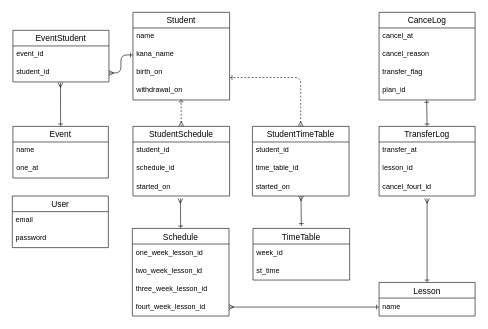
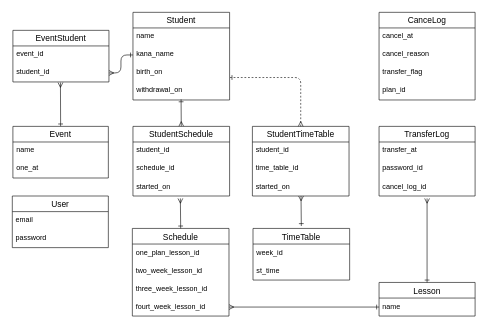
  <mxCell id="0" />
  <mxCell id="1" parent="0" />
  <mxCell id="2" value="User" style="swimlane;fontStyle=0;childLayout=stackLayout;horizontal=1;startSize=26;horizontalStack=0;resizeParent=1;resizeParentMax=0;resizeLast=0;collapsible=1;marginBottom=0;align=center;fontSize=14;" parent="1" vertex="1"><mxGeometry x="20" y="326" width="160" height="86" as="geometry" /></mxCell>
  <mxCell id="3" value="email" style="text;strokeColor=none;fillColor=none;spacingLeft=4;spacingRight=4;overflow=hidden;rotatable=0;points=[[0,0.5],[1,0.5]];portConstraint=eastwest;fontSize=12;" parent="2" vertex="1"><mxGeometry y="26" width="160" height="30" as="geometry" /></mxCell>
  <mxCell id="4" value="password" style="text;strokeColor=none;fillColor=none;spacingLeft=4;spacingRight=4;overflow=hidden;rotatable=0;points=[[0,0.5],[1,0.5]];portConstraint=eastwest;fontSize=12;" parent="2" vertex="1"><mxGeometry y="56" width="160" height="30" as="geometry" /></mxCell>
  <mxCell id="5" value="Student" style="swimlane;fontStyle=0;childLayout=stackLayout;horizontal=1;startSize=26;horizontalStack=0;resizeParent=1;resizeParentMax=0;resizeLast=0;collapsible=1;marginBottom=0;align=center;fontSize=14;" parent="1" vertex="1"><mxGeometry x="221" y="20" width="161" height="146" as="geometry" /></mxCell>
  <mxCell id="6" value="name" style="text;strokeColor=none;fillColor=none;spacingLeft=4;spacingRight=4;overflow=hidden;rotatable=0;points=[[0,0.5],[1,0.5]];portConstraint=eastwest;fontSize=12;" parent="5" vertex="1"><mxGeometry y="26" width="161" height="30" as="geometry" /></mxCell>
  <mxCell id="7" value="kana_name" style="text;strokeColor=none;fillColor=none;spacingLeft=4;spacingRight=4;overflow=hidden;rotatable=0;points=[[0,0.5],[1,0.5]];portConstraint=eastwest;fontSize=12;" parent="5" vertex="1"><mxGeometry y="56" width="161" height="30" as="geometry" /></mxCell>
  <mxCell id="8" value="birth_on" style="text;strokeColor=none;fillColor=none;spacingLeft=4;spacingRight=4;overflow=hidden;rotatable=0;points=[[0,0.5],[1,0.5]];portConstraint=eastwest;fontSize=12;" parent="5" vertex="1"><mxGeometry y="86" width="161" height="30" as="geometry" /></mxCell>
  <mxCell id="9" value="withdrawal_on" style="text;strokeColor=none;fillColor=none;spacingLeft=4;spacingRight=4;overflow=hidden;rotatable=0;points=[[0,0.5],[1,0.5]];portConstraint=eastwest;fontSize=12;" parent="5" vertex="1"><mxGeometry y="116" width="161" height="30" as="geometry" /></mxCell>
- <mxCell id="10" style="edgeStyle=none;html=1;startArrow=ERmany;startFill=0;endArrow=ERone;endFill=0;exitX=0.5;exitY=0;exitDx=0;exitDy=0;entryX=0.498;entryY=0.967;entryDx=0;entryDy=0;entryPerimeter=0;dashed=1;" parent="1" source="40" target="9" edge="1"><mxGeometry relative="1" as="geometry"><mxPoint x="302" y="170" as="targetPoint" /><mxPoint x="300.5" y="190" as="sourcePoint" /></mxGeometry></mxCell>
+ <mxCell id="10" style="edgeStyle=none;html=1;startArrow=ERmany;startFill=0;endArrow=ERone;endFill=0;exitX=0.5;exitY=0;exitDx=0;exitDy=0;entryX=0.498;entryY=0.967;entryDx=0;entryDy=0;entryPerimeter=0;" parent="1" source="40" target="9" edge="1"><mxGeometry relative="1" as="geometry"><mxPoint x="302" y="170" as="targetPoint" /><mxPoint x="300.5" y="190" as="sourcePoint" /></mxGeometry></mxCell>
  <mxCell id="11" value="CanceLog" style="swimlane;fontStyle=0;childLayout=stackLayout;horizontal=1;startSize=26;horizontalStack=0;resizeParent=1;resizeParentMax=0;resizeLast=0;collapsible=1;marginBottom=0;align=center;fontSize=14;" parent="1" vertex="1"><mxGeometry x="631" y="20" width="160" height="146" as="geometry" /></mxCell>
  <mxCell id="12" value="cancel_at" style="text;strokeColor=none;fillColor=none;spacingLeft=4;spacingRight=4;overflow=hidden;rotatable=0;points=[[0,0.5],[1,0.5]];portConstraint=eastwest;fontSize=12;" parent="11" vertex="1"><mxGeometry y="26" width="160" height="30" as="geometry" /></mxCell>
  <mxCell id="13" value="cancel_reason" style="text;strokeColor=none;fillColor=none;spacingLeft=4;spacingRight=4;overflow=hidden;rotatable=0;points=[[0,0.5],[1,0.5]];portConstraint=eastwest;fontSize=12;" parent="11" vertex="1"><mxGeometry y="56" width="160" height="30" as="geometry" /></mxCell>
  <mxCell id="14" value="transfer_flag" style="text;strokeColor=none;fillColor=none;spacingLeft=4;spacingRight=4;overflow=hidden;rotatable=0;points=[[0,0.5],[1,0.5]];portConstraint=eastwest;fontSize=12;" parent="11" vertex="1"><mxGeometry y="86" width="160" height="30" as="geometry" /></mxCell>
  <mxCell id="15" value="plan_id" style="text;strokeColor=none;fillColor=none;spacingLeft=4;spacingRight=4;overflow=hidden;rotatable=0;points=[[0,0.5],[1,0.5]];portConstraint=eastwest;fontSize=12;" parent="11" vertex="1"><mxGeometry y="116" width="160" height="30" as="geometry" /></mxCell>
  <mxCell id="16" style="edgeStyle=none;html=1;exitX=0.5;exitY=0;exitDx=0;exitDy=0;endArrow=ERmany;endFill=0;entryX=0.495;entryY=1.033;entryDx=0;entryDy=0;entryPerimeter=0;startArrow=ERone;startFill=0;" parent="1" source="17" target="22" edge="1"><mxGeometry relative="1" as="geometry"><mxPoint x="101" y="140" as="targetPoint" /></mxGeometry></mxCell>
  <mxCell id="17" value="Event" style="swimlane;fontStyle=0;childLayout=stackLayout;horizontal=1;startSize=26;horizontalStack=0;resizeParent=1;resizeParentMax=0;resizeLast=0;collapsible=1;marginBottom=0;align=center;fontSize=14;" parent="1" vertex="1"><mxGeometry x="21" y="210" width="159" height="86" as="geometry" /></mxCell>
  <mxCell id="18" value="name" style="text;strokeColor=none;fillColor=none;spacingLeft=4;spacingRight=4;overflow=hidden;rotatable=0;points=[[0,0.5],[1,0.5]];portConstraint=eastwest;fontSize=12;" parent="17" vertex="1"><mxGeometry y="26" width="159" height="30" as="geometry" /></mxCell>
  <mxCell id="19" value="one_at" style="text;strokeColor=none;fillColor=none;spacingLeft=4;spacingRight=4;overflow=hidden;rotatable=0;points=[[0,0.5],[1,0.5]];portConstraint=eastwest;fontSize=12;" parent="17" vertex="1"><mxGeometry y="56" width="159" height="30" as="geometry" /></mxCell>
  <mxCell id="20" value="EventStudent" style="swimlane;fontStyle=0;childLayout=stackLayout;horizontal=1;startSize=26;horizontalStack=0;resizeParent=1;resizeParentMax=0;resizeLast=0;collapsible=1;marginBottom=0;align=center;fontSize=14;" parent="1" vertex="1"><mxGeometry x="21" y="50" width="160" height="86" as="geometry" /></mxCell>
  <mxCell id="21" value="event_id" style="text;strokeColor=none;fillColor=none;spacingLeft=4;spacingRight=4;overflow=hidden;rotatable=0;points=[[0,0.5],[1,0.5]];portConstraint=eastwest;fontSize=12;" parent="20" vertex="1"><mxGeometry y="26" width="160" height="30" as="geometry" /></mxCell>
  <mxCell id="22" value="student_id" style="text;strokeColor=none;fillColor=none;spacingLeft=4;spacingRight=4;overflow=hidden;rotatable=0;points=[[0,0.5],[1,0.5]];portConstraint=eastwest;fontSize=12;" parent="20" vertex="1"><mxGeometry y="56" width="160" height="30" as="geometry" /></mxCell>
  <mxCell id="23" style="edgeStyle=orthogonalEdgeStyle;html=1;exitX=0;exitY=0.5;exitDx=0;exitDy=0;startArrow=ERone;startFill=0;endArrow=ERmany;endFill=0;" parent="1" source="7" target="22" edge="1"><mxGeometry relative="1" as="geometry" /></mxCell>
- <mxCell id="24" style="edgeStyle=none;html=1;exitX=0.5;exitY=0;exitDx=0;exitDy=0;endArrow=ERone;endFill=0;startArrow=ERone;startFill=0;entryX=0.496;entryY=0.996;entryDx=0;entryDy=0;entryPerimeter=0;" parent="1" source="25" target="15" edge="1"><mxGeometry relative="1" as="geometry"><mxPoint x="500" y="370" as="targetPoint" /></mxGeometry></mxCell>
  <mxCell id="25" value="TransferLog" style="swimlane;fontStyle=0;childLayout=stackLayout;horizontal=1;startSize=26;horizontalStack=0;resizeParent=1;resizeParentMax=0;resizeLast=0;collapsible=1;marginBottom=0;align=center;fontSize=14;" parent="1" vertex="1"><mxGeometry x="631" y="210" width="160" height="116" as="geometry" /></mxCell>
  <mxCell id="26" value="transfer_at" style="text;strokeColor=none;fillColor=none;spacingLeft=4;spacingRight=4;overflow=hidden;rotatable=0;points=[[0,0.5],[1,0.5]];portConstraint=eastwest;fontSize=12;" parent="25" vertex="1"><mxGeometry y="26" width="160" height="30" as="geometry" /></mxCell>
- <mxCell id="27" value="lesson_id" style="text;strokeColor=none;fillColor=none;spacingLeft=4;spacingRight=4;overflow=hidden;rotatable=0;points=[[0,0.5],[1,0.5]];portConstraint=eastwest;fontSize=12;" parent="25" vertex="1"><mxGeometry y="56" width="160" height="30" as="geometry" /></mxCell>
- <mxCell id="28" value="cancel_fourt_id" style="text;strokeColor=none;fillColor=none;spacingLeft=4;spacingRight=4;overflow=hidden;rotatable=0;points=[[0,0.5],[1,0.5]];portConstraint=eastwest;fontSize=12;" parent="25" vertex="1"><mxGeometry y="86" width="160" height="30" as="geometry" /></mxCell>
+ <mxCell id="27" value="password_id" style="text;strokeColor=none;fillColor=none;spacingLeft=4;spacingRight=4;overflow=hidden;rotatable=0;points=[[0,0.5],[1,0.5]];portConstraint=eastwest;fontSize=12;" parent="25" vertex="1"><mxGeometry y="56" width="160" height="30" as="geometry" /></mxCell>
+ <mxCell id="28" value="cancel_log_id" style="text;strokeColor=none;fillColor=none;spacingLeft=4;spacingRight=4;overflow=hidden;rotatable=0;points=[[0,0.5],[1,0.5]];portConstraint=eastwest;fontSize=12;" parent="25" vertex="1"><mxGeometry y="86" width="160" height="30" as="geometry" /></mxCell>
  <mxCell id="29" value="Lesson" style="swimlane;fontStyle=0;childLayout=stackLayout;horizontal=1;startSize=26;horizontalStack=0;resizeParent=1;resizeParentMax=0;resizeLast=0;collapsible=1;marginBottom=0;align=center;fontSize=14;" parent="1" vertex="1"><mxGeometry x="631" y="470" width="160" height="56" as="geometry" /></mxCell>
  <mxCell id="30" value="name" style="text;strokeColor=none;fillColor=none;spacingLeft=4;spacingRight=4;overflow=hidden;rotatable=0;points=[[0,0.5],[1,0.5]];portConstraint=eastwest;fontSize=12;" parent="29" vertex="1"><mxGeometry y="26" width="160" height="30" as="geometry" /></mxCell>
  <mxCell id="31" style="edgeStyle=none;html=1;endArrow=ERone;endFill=0;startArrow=ERmany;startFill=0;entryX=0.5;entryY=0;entryDx=0;entryDy=0;" parent="1" target="29" edge="1"><mxGeometry relative="1" as="geometry"><mxPoint x="501.46" y="704" as="targetPoint" /><mxPoint x="711" y="330" as="sourcePoint" /></mxGeometry></mxCell>
  <mxCell id="32" value="Schedule" style="swimlane;fontStyle=0;childLayout=stackLayout;horizontal=1;startSize=26;horizontalStack=0;resizeParent=1;resizeParentMax=0;resizeLast=0;collapsible=1;marginBottom=0;align=center;fontSize=14;" parent="1" vertex="1"><mxGeometry x="220" y="380" width="161" height="146" as="geometry" /></mxCell>
- <mxCell id="33" value="one_week_lesson_id" style="text;strokeColor=none;fillColor=none;spacingLeft=4;spacingRight=4;overflow=hidden;rotatable=0;points=[[0,0.5],[1,0.5]];portConstraint=eastwest;fontSize=12;" parent="32" vertex="1"><mxGeometry y="26" width="161" height="30" as="geometry" /></mxCell>
+ <mxCell id="33" value="one_plan_lesson_id" style="text;strokeColor=none;fillColor=none;spacingLeft=4;spacingRight=4;overflow=hidden;rotatable=0;points=[[0,0.5],[1,0.5]];portConstraint=eastwest;fontSize=12;" parent="32" vertex="1"><mxGeometry y="26" width="161" height="30" as="geometry" /></mxCell>
  <mxCell id="34" value="two_week_lesson_id" style="text;strokeColor=none;fillColor=none;spacingLeft=4;spacingRight=4;overflow=hidden;rotatable=0;points=[[0,0.5],[1,0.5]];portConstraint=eastwest;fontSize=12;" parent="32" vertex="1"><mxGeometry y="56" width="161" height="30" as="geometry" /></mxCell>
  <mxCell id="35" value="three_week_lesson_id" style="text;strokeColor=none;fillColor=none;spacingLeft=4;spacingRight=4;overflow=hidden;rotatable=0;points=[[0,0.5],[1,0.5]];portConstraint=eastwest;fontSize=12;" parent="32" vertex="1"><mxGeometry y="86" width="161" height="30" as="geometry" /></mxCell>
  <mxCell id="36" value="fourt_week_lesson_id" style="text;strokeColor=none;fillColor=none;spacingLeft=4;spacingRight=4;overflow=hidden;rotatable=0;points=[[0,0.5],[1,0.5]];portConstraint=eastwest;fontSize=12;" parent="32" vertex="1"><mxGeometry y="116" width="161" height="30" as="geometry" /></mxCell>
  <mxCell id="37" value="TimeTable" style="swimlane;fontStyle=0;childLayout=stackLayout;horizontal=1;startSize=26;horizontalStack=0;resizeParent=1;resizeParentMax=0;resizeLast=0;collapsible=1;marginBottom=0;align=center;fontSize=14;" parent="1" vertex="1"><mxGeometry x="421" y="380" width="161" height="86" as="geometry" /></mxCell>
  <mxCell id="38" value="week_id" style="text;strokeColor=none;fillColor=none;spacingLeft=4;spacingRight=4;overflow=hidden;rotatable=0;points=[[0,0.5],[1,0.5]];portConstraint=eastwest;fontSize=12;" parent="37" vertex="1"><mxGeometry y="26" width="161" height="30" as="geometry" /></mxCell>
  <mxCell id="39" value="st_time" style="text;strokeColor=none;fillColor=none;spacingLeft=4;spacingRight=4;overflow=hidden;rotatable=0;points=[[0,0.5],[1,0.5]];portConstraint=eastwest;fontSize=12;" parent="37" vertex="1"><mxGeometry y="56" width="161" height="30" as="geometry" /></mxCell>
  <mxCell id="40" value="StudentSchedule" style="swimlane;fontStyle=0;childLayout=stackLayout;horizontal=1;startSize=26;horizontalStack=0;resizeParent=1;resizeParentMax=0;resizeLast=0;collapsible=1;marginBottom=0;align=center;fontSize=14;" parent="1" vertex="1"><mxGeometry x="221" y="210" width="161" height="116" as="geometry" /></mxCell>
  <mxCell id="41" value="student_id" style="text;strokeColor=none;fillColor=none;spacingLeft=4;spacingRight=4;overflow=hidden;rotatable=0;points=[[0,0.5],[1,0.5]];portConstraint=eastwest;fontSize=12;" parent="40" vertex="1"><mxGeometry y="26" width="161" height="30" as="geometry" /></mxCell>
  <mxCell id="42" value="schedule_id" style="text;strokeColor=none;fillColor=none;spacingLeft=4;spacingRight=4;overflow=hidden;rotatable=0;points=[[0,0.5],[1,0.5]];portConstraint=eastwest;fontSize=12;" parent="40" vertex="1"><mxGeometry y="56" width="161" height="30" as="geometry" /></mxCell>
  <mxCell id="43" value="started_on" style="text;strokeColor=none;fillColor=none;spacingLeft=4;spacingRight=4;overflow=hidden;rotatable=0;points=[[0,0.5],[1,0.5]];portConstraint=eastwest;fontSize=12;" parent="40" vertex="1"><mxGeometry y="86" width="161" height="30" as="geometry" /></mxCell>
  <mxCell id="44" value="StudentTimeTable" style="swimlane;fontStyle=0;childLayout=stackLayout;horizontal=1;startSize=26;horizontalStack=0;resizeParent=1;resizeParentMax=0;resizeLast=0;collapsible=1;marginBottom=0;align=center;fontSize=14;" parent="1" vertex="1"><mxGeometry x="420" y="210" width="161" height="116" as="geometry" /></mxCell>
  <mxCell id="45" value="student_id" style="text;strokeColor=none;fillColor=none;spacingLeft=4;spacingRight=4;overflow=hidden;rotatable=0;points=[[0,0.5],[1,0.5]];portConstraint=eastwest;fontSize=12;" parent="44" vertex="1"><mxGeometry y="26" width="161" height="30" as="geometry" /></mxCell>
  <mxCell id="46" value="time_table_id" style="text;strokeColor=none;fillColor=none;spacingLeft=4;spacingRight=4;overflow=hidden;rotatable=0;points=[[0,0.5],[1,0.5]];portConstraint=eastwest;fontSize=12;" parent="44" vertex="1"><mxGeometry y="56" width="161" height="30" as="geometry" /></mxCell>
  <mxCell id="47" value="started_on" style="text;strokeColor=none;fillColor=none;spacingLeft=4;spacingRight=4;overflow=hidden;rotatable=0;points=[[0,0.5],[1,0.5]];portConstraint=eastwest;fontSize=12;" parent="44" vertex="1"><mxGeometry y="86" width="161" height="30" as="geometry" /></mxCell>
  <mxCell id="48" style="edgeStyle=orthogonalEdgeStyle;html=1;startArrow=ERmany;startFill=0;endArrow=ERone;endFill=0;exitX=0.5;exitY=0;exitDx=0;exitDy=0;entryX=1;entryY=0.753;entryDx=0;entryDy=0;entryPerimeter=0;dashed=1;" parent="1" source="44" target="8" edge="1"><mxGeometry relative="1" as="geometry"><mxPoint x="449.998" y="136" as="targetPoint" /><mxPoint x="450.32" y="180.99" as="sourcePoint" /></mxGeometry></mxCell>
  <mxCell id="49" style="edgeStyle=none;html=1;startArrow=ERmany;startFill=0;endArrow=ERone;endFill=0;entryX=0.5;entryY=0;entryDx=0;entryDy=0;" parent="1" target="32" edge="1"><mxGeometry relative="1" as="geometry"><mxPoint x="250" y="570" as="targetPoint" /><mxPoint x="300" y="330" as="sourcePoint" /></mxGeometry></mxCell>
  <mxCell id="50" style="edgeStyle=none;html=1;endArrow=ERone;endFill=0;startArrow=ERmany;startFill=0;entryX=0;entryY=0.5;entryDx=0;entryDy=0;exitX=1;exitY=0.5;exitDx=0;exitDy=0;" parent="1" source="36" target="30" edge="1"><mxGeometry relative="1" as="geometry"><mxPoint x="480" y="680" as="targetPoint" /><mxPoint x="480" y="540" as="sourcePoint" /></mxGeometry></mxCell>
  <mxCell id="51" style="edgeStyle=none;html=1;startArrow=ERmany;startFill=0;endArrow=ERone;endFill=0;entryX=0.5;entryY=0;entryDx=0;entryDy=0;" edge="1" parent="1"><mxGeometry relative="1" as="geometry"><mxPoint x="501.5" y="376" as="targetPoint" /><mxPoint x="501" y="326" as="sourcePoint" /></mxGeometry></mxCell>
